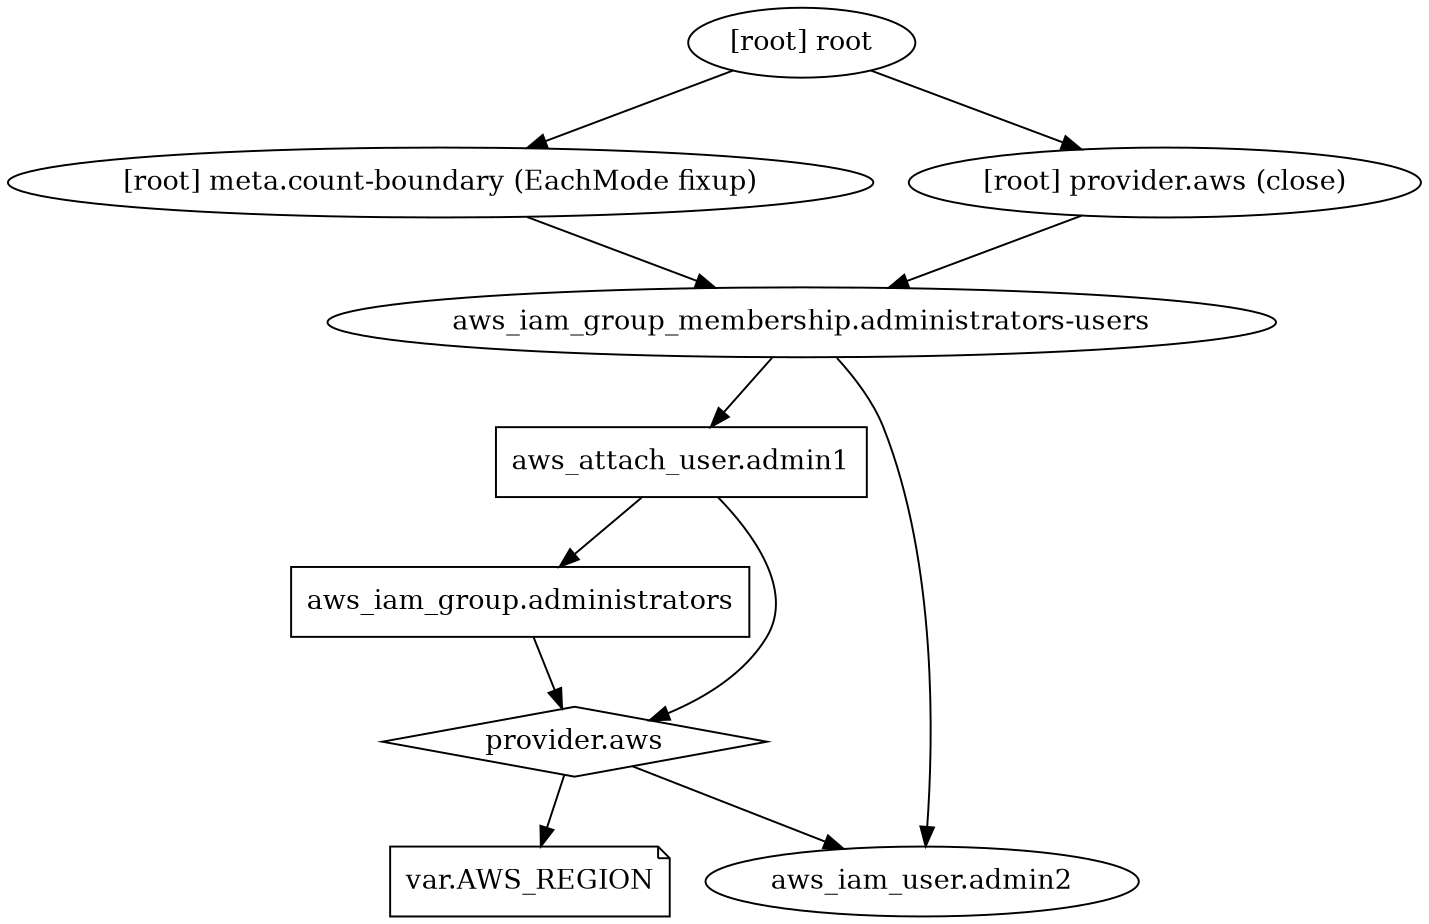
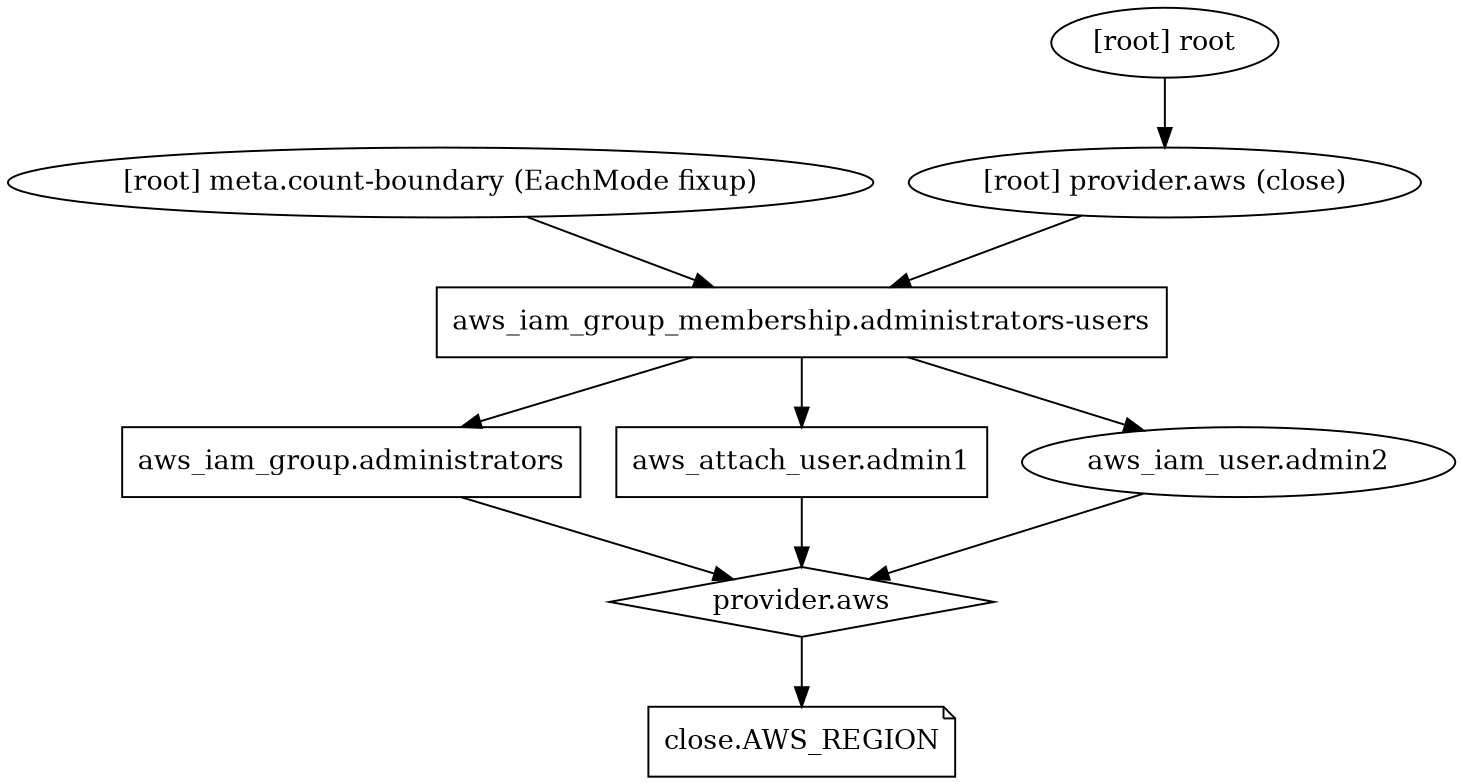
  digraph {
    compound=true
    newrank=true
    n1 [height=0.5 label="aws_iam_group.administrators" shape=box width=2.5556]
    n2 [height=0.5 label="provider.aws" shape=diamond width=2.1447]
-   n3 [height=0.5 label="var.AWS_REGION" shape=note width=1.6944]
-   n4 [height=0.5 label="aws_iam_group_membership.administrators-users" shape=ellipse width=4.0417]
+   n3 [height=0.5 label="close.AWS_REGION" shape=note width=1.6944]
+   n4 [height=0.5 label="aws_iam_group_membership.administrators-users" shape=box width=4.0417]
    n5 [height=0.5 label="aws_attach_user.admin1" shape=box width=1.9028]
    n6 [height=0.5 label="aws_iam_user.admin2" shape=ellipse width=1.9028]
    "[root] meta.count-boundary (EachMode fixup)" [height=0.5 width=4.8926]
    "[root] provider.aws (close)" [height=0.5 width=2.8525]
    "[root] root" [height=0.5 width=1.3179]
    subgraph sub_1 {
      n1
      n2
      n3
      n4
      n5
      n6
      "[root] meta.count-boundary (EachMode fixup)"
      "[root] provider.aws (close)"
      "[root] root"
    }
    n1 -> n2
    n2 -> n3
-   n5 -> n1
+   n4 -> n1
    n4 -> n5
    n4 -> n6
    n5 -> n2
-   n2 -> n6
+   n6 -> n2
    "[root] meta.count-boundary (EachMode fixup)" -> n4
    "[root] provider.aws (close)" -> n4
-   "[root] root" -> "[root] meta.count-boundary (EachMode fixup)"
    "[root] root" -> "[root] provider.aws (close)"
  }
